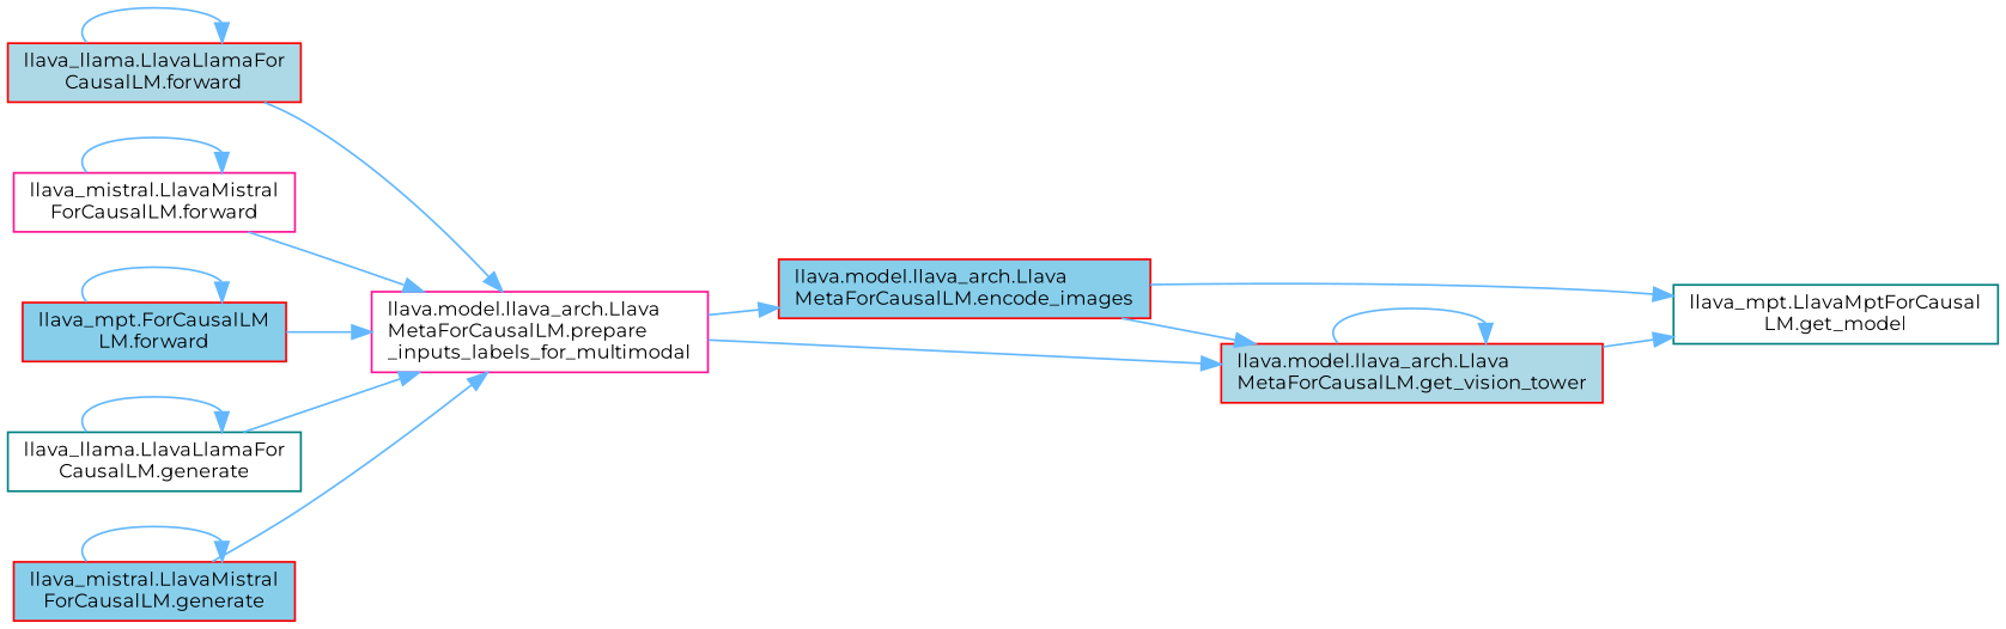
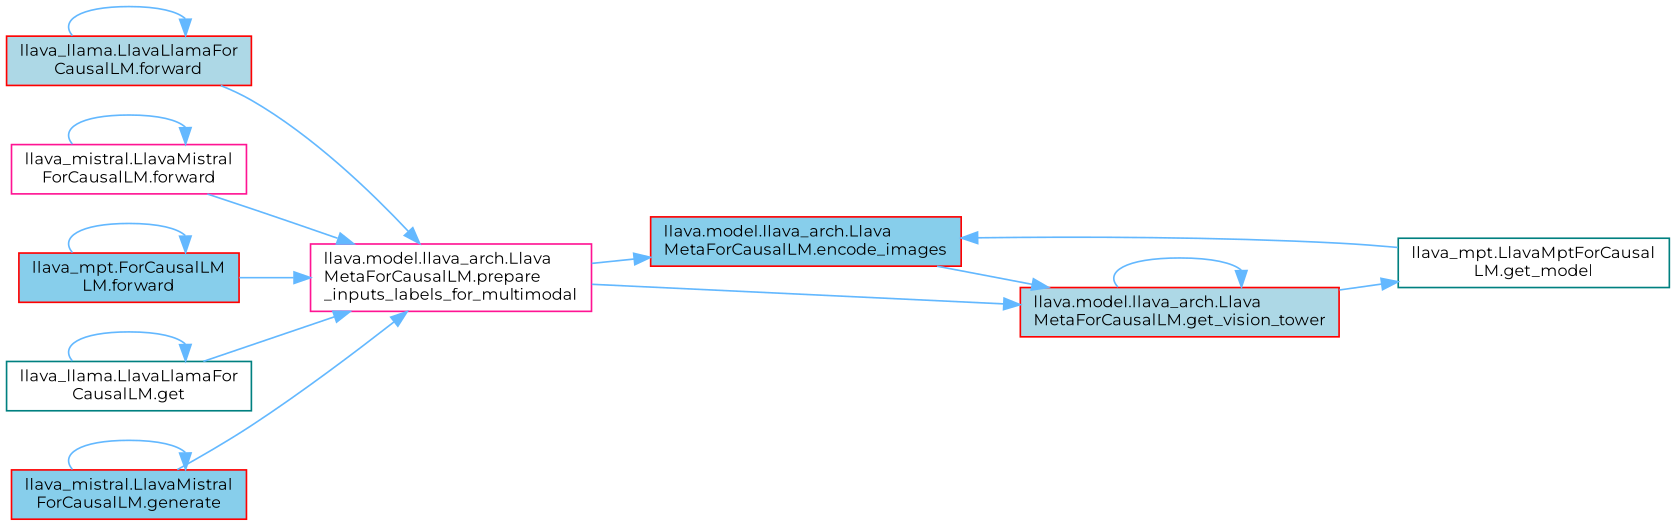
  digraph {
    fontname=Montserrat
    rankdir=RL
    node [color=red fillcolor=white fontname=Montserrat fontsize=10 shape=box style=filled]
    edge [color=steelblue1 dir=back fontname=Montserrat fontsize=10 labelfontname=Helvetica labelfontsize=10 style=solid]
    n1 [color=teal fontcolor=black height=0.2 label="llava_mpt.LlavaMptForCausal\lLM.get_model" width=0.4]
    n2 [fillcolor=skyblue height=0.2 label="llava.model.llava_arch.Llava\lMetaForCausalLM.encode_images" width=0.4]
    n3 [fillcolor=lightblue height=0.2 label="llava.model.llava_arch.Llava\lMetaForCausalLM.get_vision_tower" width=0.4]
    n4 [color=deeppink height=0.2 label="llava.model.llava_arch.Llava\lMetaForCausalLM.prepare\l_inputs_labels_for_multimodal" width=0.4]
    n5 [fillcolor=lightblue height=0.2 label="llava_llama.LlavaLlamaFor\lCausalLM.forward" width=0.4]
    n6 [color=deeppink height=0.2 label="llava_mistral.LlavaMistral\lForCausalLM.forward" width=0.4]
    n7 [fillcolor=skyblue height=0.2 label="llava_mpt.ForCausalLM\lLM.forward" width=0.4]
-   n8 [color=teal height=0.2 label="llava_llama.LlavaLlamaFor\lCausalLM.generate" width=0.4]
+   n8 [color=teal height=0.2 label="llava_llama.LlavaLlamaFor\lCausalLM.get" width=0.4]
    n9 [fillcolor=skyblue height=0.2 label="llava_mistral.LlavaMistral\lForCausalLM.generate" width=0.4]
-   n1 -> n2
+   n2 -> n1
    n1 -> n3
    n2 -> n4
    n3 -> n2
    n3 -> n3
    n3 -> n4
    n4 -> n5
    n4 -> n6
    n4 -> n7
    n4 -> n8
    n4 -> n9
    n5 -> n5
    n6 -> n6
    n7 -> n7
    n8 -> n8
    n9 -> n9
  }
